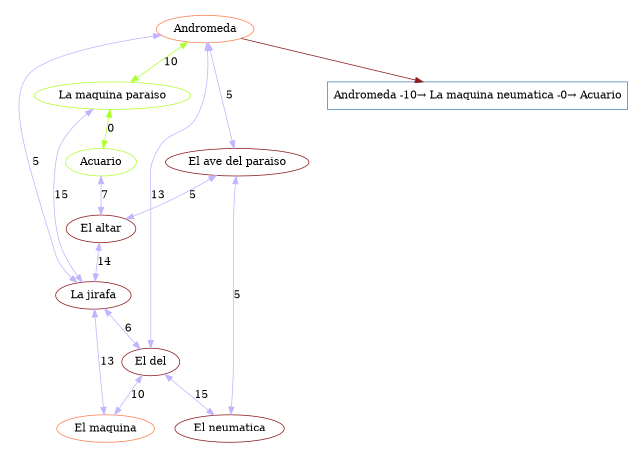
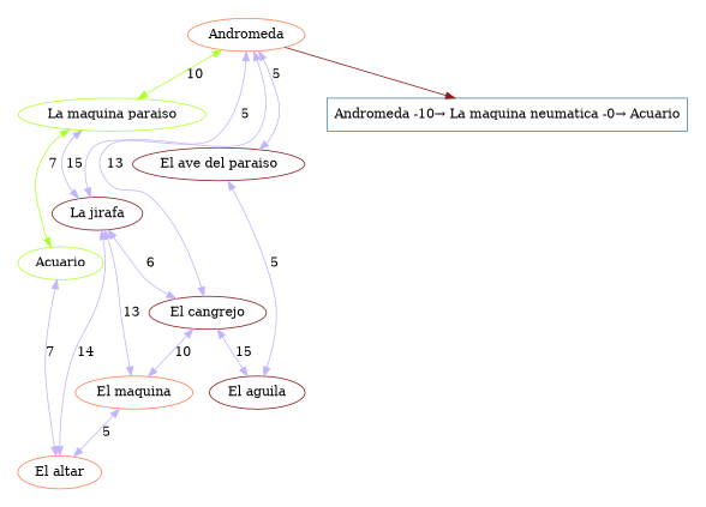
  digraph {
    node [color=firebrick4]
    edge [color=".7 .3 1.0" dir=both]
    n1 [color=coral label=Andromeda]
    n2 [color=greenyellow label="La maquina paraiso"]
    n3 [label="La jirafa"]
    n4 [label="El ave del paraiso"]
-   n5 [label="El del"]
+   n5 [label="El cangrejo"]
    n6 [color=coral label="El maquina"]
-   n7 [label="El altar"]
+   n7 [color=coral label="El altar"]
    n8 [color=greenyellow label=Acuario]
-   n9 [label="El neumatica"]
+   n9 [label="El aguila"]
    n10 [color=steelblue label="Andromeda -10→ La maquina neumatica -0→ Acuario" shape=box]
    subgraph cluster_1 {
      color=gray100
      n1
      n2
      n3
      n4
      n5
      n6
      n7
      n8
      n9
    }
    subgraph cluster_2 {
      color=gray100
      n10
    }
    n1 -> n2 [color=greenyellow label=10]
    n1 -> n3 [label=5]
    n1 -> n4 [label=5]
    n1 -> n5 [label=13]
    n1 -> n10 [color=firebrick4 dir=""]
    n2 -> n3 [label=15]
-   n2 -> n8 [color=greenyellow label=0]
+   n2 -> n8 [color=greenyellow label=7]
    n3 -> n5 [label=6]
    n3 -> n6 [label=13]
    n4 -> n9 [label=5]
    n5 -> n6 [label=10]
    n5 -> n9 [label=15]
-   n4 -> n7 [label=5]
+   n6 -> n7 [label=5]
    n7 -> n3 [label=14]
    n8 -> n7 [label=7]
  }
